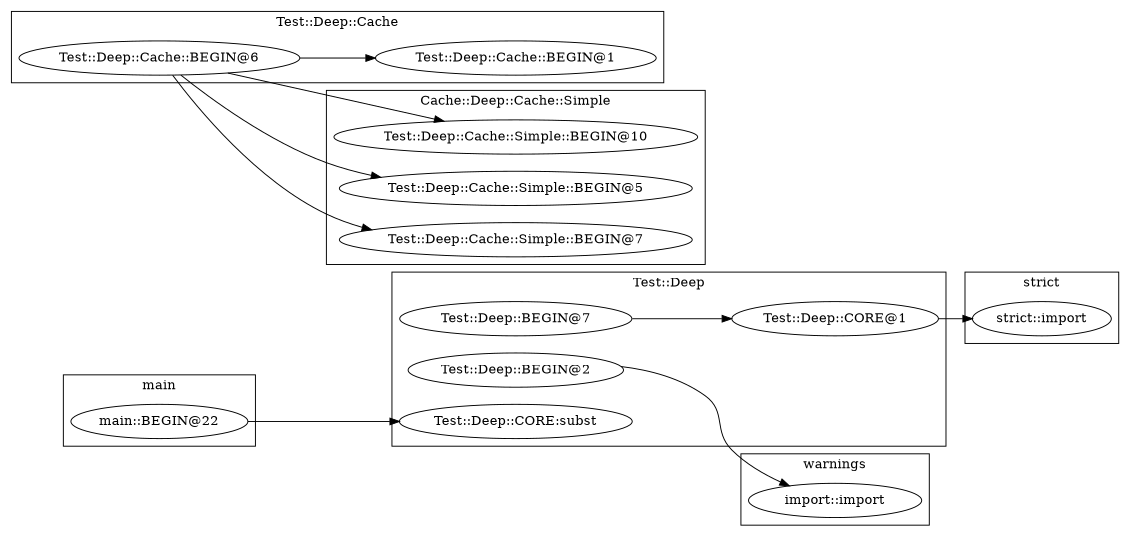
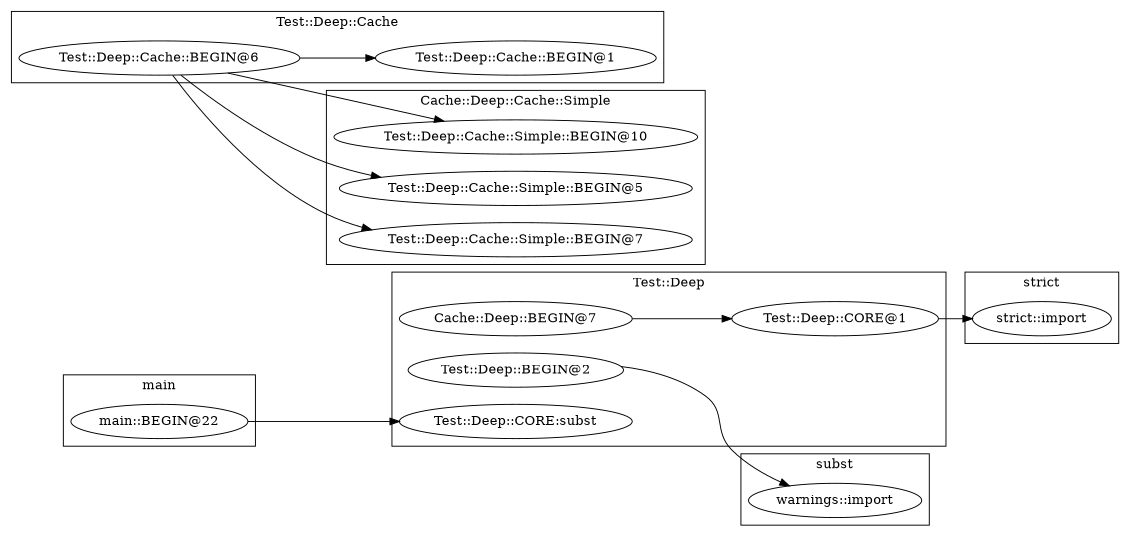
  digraph {
    rankdir=LR
-   "warnings::import" [label="import::import"]
+   "warnings::import"
    "Test::Deep::Cache::BEGIN@1"
    "Test::Deep::Cache::BEGIN@6"
    "Test::Deep::BEGIN@2"
-   "Test::Deep::BEGIN@7"
+   "Test::Deep::BEGIN@7" [label="Cache::Deep::BEGIN@7"]
    n6 [label="Test::Deep::CORE@1"]
    "Test::Deep::CORE:subst"
    "strict::import"
    "main::BEGIN@22"
    "Test::Deep::Cache::Simple::BEGIN@10"
    "Test::Deep::Cache::Simple::BEGIN@5"
    "Test::Deep::Cache::Simple::BEGIN@7"
    subgraph cluster_1 {
-     label=warnings
+     label=subst
      "warnings::import"
    }
    subgraph cluster_2 {
      label="Test::Deep::Cache"
      "Test::Deep::Cache::BEGIN@1"
      "Test::Deep::Cache::BEGIN@6"
    }
    subgraph cluster_3 {
      label="Test::Deep"
      "Test::Deep::BEGIN@2"
      "Test::Deep::BEGIN@7"
      n6
      "Test::Deep::CORE:subst"
    }
    subgraph cluster_4 {
      label="strict"
      "strict::import"
    }
    subgraph cluster_5 {
      label=main
      "main::BEGIN@22"
    }
    subgraph cluster_6 {
      label="Cache::Deep::Cache::Simple"
      "Test::Deep::Cache::Simple::BEGIN@10"
      "Test::Deep::Cache::Simple::BEGIN@5"
      "Test::Deep::Cache::Simple::BEGIN@7"
    }
    "Test::Deep::Cache::BEGIN@6" -> "Test::Deep::Cache::BEGIN@1"
    "Test::Deep::Cache::BEGIN@6" -> "Test::Deep::Cache::Simple::BEGIN@10"
    "Test::Deep::Cache::BEGIN@6" -> "Test::Deep::Cache::Simple::BEGIN@5"
    "Test::Deep::Cache::BEGIN@6" -> "Test::Deep::Cache::Simple::BEGIN@7"
    "Test::Deep::BEGIN@2" -> "warnings::import"
    "Test::Deep::BEGIN@7" -> n6
    n6 -> "strict::import"
    "main::BEGIN@22" -> "Test::Deep::CORE:subst"
  }
